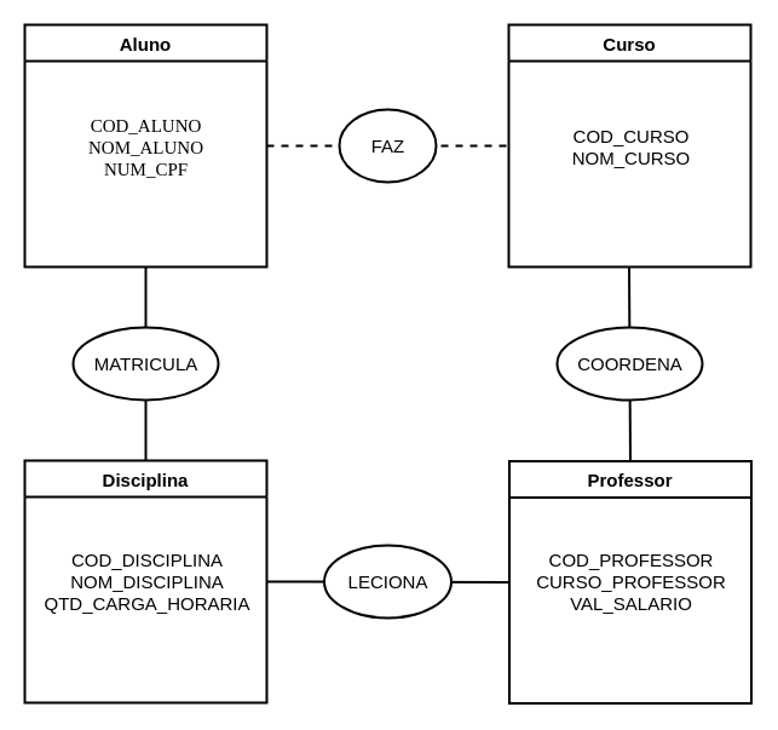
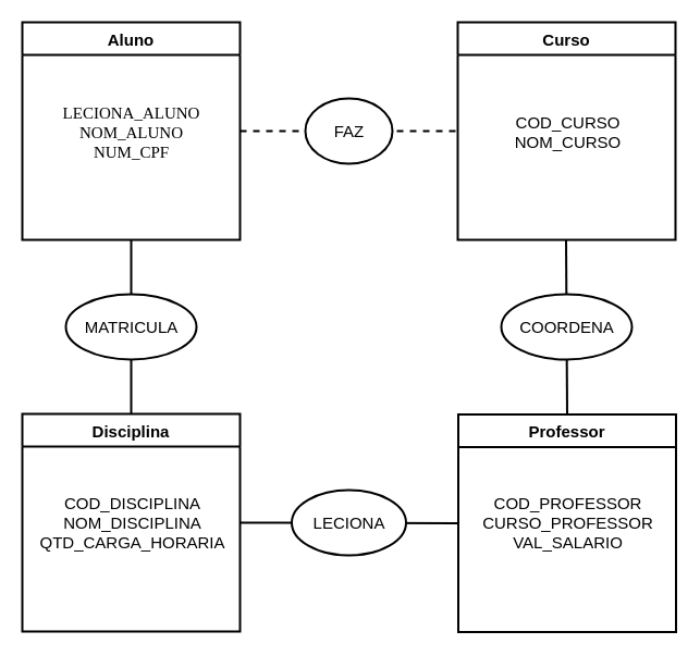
  <mxCell id="0" />
  <mxCell id="1" parent="0" />
  <mxCell id="2" value="" style="endArrow=none;html=1;rounded=0;exitX=0.5;exitY=0;exitDx=0;exitDy=0;strokeWidth=2;fontSize=15;textDirection=ltr;" edge="1" parent="1" source="10"><mxGeometry width="50" height="50" relative="1" as="geometry"><mxPoint x="120.5" y="380" as="sourcePoint" /><mxPoint x="120" y="220" as="targetPoint" /></mxGeometry></mxCell>
  <mxCell id="3" value="" style="endArrow=none;html=1;rounded=0;exitX=1;exitY=0.5;exitDx=0;exitDy=0;entryX=0;entryY=0.5;entryDx=0;entryDy=0;strokeWidth=2;fontSize=15;textDirection=ltr;" edge="1" parent="1" target="8"><mxGeometry width="50" height="50" relative="1" as="geometry"><mxPoint x="220" y="480" as="sourcePoint" /><mxPoint x="417.5" y="479.5" as="targetPoint" /></mxGeometry></mxCell>
  <mxCell id="4" value="" style="endArrow=none;html=1;rounded=0;exitX=0.5;exitY=0;exitDx=0;exitDy=0;strokeWidth=2;fontSize=15;textDirection=ltr;" edge="1" parent="1" source="8"><mxGeometry width="50" height="50" relative="1" as="geometry"><mxPoint x="519.5" y="370" as="sourcePoint" /><mxPoint x="519.5" y="220" as="targetPoint" /></mxGeometry></mxCell>
  <mxCell id="5" value="" style="endArrow=none;html=1;rounded=0;exitX=1;exitY=0.5;exitDx=0;exitDy=0;entryX=0;entryY=0.5;entryDx=0;entryDy=0;strokeWidth=2;fontSize=15;textDirection=ltr;dashed=1;" edge="1" parent="1" source="6" target="12"><mxGeometry width="50" height="50" relative="1" as="geometry"><mxPoint x="225" y="120" as="sourcePoint" /><mxPoint x="417.5" y="119.5" as="targetPoint" /></mxGeometry></mxCell>
  <mxCell id="6" value="Aluno" style="swimlane;startSize=30;strokeWidth=2;fontSize=15;textDirection=ltr;" vertex="1" parent="1"><mxGeometry x="20" y="20" width="200" height="200" as="geometry"><mxRectangle x="80" y="80" width="75" height="30" as="alternateBounds" /></mxGeometry></mxCell>
- <mxCell id="7" value="&lt;span style=&quot;font-family: Verdana; font-size: 15px;&quot;&gt;COD_ALUNO&lt;br style=&quot;font-size: 15px;&quot;&gt;&lt;/span&gt;&lt;span style=&quot;font-family: Verdana; font-size: 15px;&quot;&gt;NOM_ALUNO&lt;/span&gt;&lt;br style=&quot;font-family: Verdana; font-size: 15px;&quot;&gt;&lt;span style=&quot;font-family: Verdana; font-size: 15px;&quot;&gt;NUM_CPF&lt;/span&gt;" style="text;html=1;align=center;verticalAlign=middle;resizable=0;points=[];autosize=1;strokeWidth=2;fontSize=15;textDirection=ltr;" vertex="1" parent="6"><mxGeometry x="32.5" y="63" width="135" height="75" as="geometry" /></mxCell>
+ <mxCell id="7" value="&lt;span style=&quot;font-family: Verdana; font-size: 15px;&quot;&gt;LECIONA_ALUNO&lt;br style=&quot;font-size: 15px;&quot;&gt;&lt;/span&gt;&lt;span style=&quot;font-family: Verdana; font-size: 15px;&quot;&gt;NOM_ALUNO&lt;/span&gt;&lt;br style=&quot;font-family: Verdana; font-size: 15px;&quot;&gt;&lt;span style=&quot;font-family: Verdana; font-size: 15px;&quot;&gt;NUM_CPF&lt;/span&gt;" style="text;html=1;align=center;verticalAlign=middle;resizable=0;points=[];autosize=1;strokeWidth=2;fontSize=15;textDirection=ltr;" vertex="1" parent="6"><mxGeometry x="32.5" y="63" width="135" height="75" as="geometry" /></mxCell>
  <mxCell id="8" value="Professor" style="swimlane;startSize=30;strokeWidth=2;fontSize=15;textDirection=ltr;" vertex="1" parent="1"><mxGeometry x="420.5" y="380.5" width="200" height="200" as="geometry"><mxRectangle x="480" y="440" width="105" height="30" as="alternateBounds" /></mxGeometry></mxCell>
  <mxCell id="9" value="&lt;font style=&quot;font-size: 15px;&quot;&gt;COD_PROFESSOR&lt;br style=&quot;font-size: 15px;&quot;&gt;CURSO_PROFESSOR&lt;br style=&quot;font-size: 15px;&quot;&gt;VAL_SALARIO&lt;/font&gt;" style="text;html=1;align=center;verticalAlign=middle;resizable=0;points=[];autosize=1;strokeWidth=2;fontSize=15;textDirection=ltr;" vertex="1" parent="8"><mxGeometry x="17.5" y="62" width="165" height="75" as="geometry" /></mxCell>
  <mxCell id="10" value="Disciplina" style="swimlane;startSize=30;strokeWidth=2;fontSize=15;textDirection=ltr;" vertex="1" parent="1"><mxGeometry x="20" y="380" width="200" height="200" as="geometry"><mxRectangle x="80" y="440" width="105" height="30" as="alternateBounds" /></mxGeometry></mxCell>
  <mxCell id="11" value="&lt;font style=&quot;font-size: 15px;&quot;&gt;COD_DISCIPLINA&lt;br style=&quot;font-size: 15px;&quot;&gt;NOM_DISCIPLINA&lt;br style=&quot;font-size: 15px;&quot;&gt;QTD_CARGA_HORARIA&lt;br style=&quot;font-size: 15px;&quot;&gt;&lt;/font&gt;" style="text;html=1;align=center;verticalAlign=middle;resizable=0;points=[];autosize=1;strokeWidth=2;fontSize=15;textDirection=ltr;" vertex="1" parent="10"><mxGeometry x="3.5" y="62.5" width="195" height="75" as="geometry" /></mxCell>
  <mxCell id="12" value="Curso" style="swimlane;startSize=30;strokeWidth=2;fontSize=15;textDirection=ltr;" vertex="1" parent="1"><mxGeometry x="420" y="20" width="200" height="200" as="geometry"><mxRectangle x="480" y="80" width="90" height="30" as="alternateBounds" /></mxGeometry></mxCell>
  <mxCell id="13" value="&lt;font style=&quot;font-size: 15px;&quot;&gt;COD_CURSO&lt;br style=&quot;font-size: 15px;&quot;&gt;NOM_CURSO&lt;/font&gt;" style="text;html=1;align=center;verticalAlign=middle;resizable=0;points=[];autosize=1;strokeWidth=2;fontSize=15;textDirection=ltr;" vertex="1" parent="12"><mxGeometry x="33" y="78" width="135" height="45" as="geometry" /></mxCell>
  <mxCell id="14" value="" style="ellipse;whiteSpace=wrap;html=1;strokeWidth=2;fontSize=15;textDirection=ltr;" vertex="1" parent="1"><mxGeometry x="60" y="270" width="120" height="60" as="geometry" /></mxCell>
  <mxCell id="15" value="&lt;font style=&quot;font-size: 15px;&quot;&gt;MATRICULA&lt;/font&gt;" style="text;html=1;align=center;verticalAlign=middle;resizable=0;points=[];autosize=1;strokeWidth=2;fontSize=15;textDirection=ltr;" vertex="1" parent="1"><mxGeometry x="60" y="285" width="120" height="30" as="geometry" /></mxCell>
  <mxCell id="16" value="" style="ellipse;whiteSpace=wrap;html=1;strokeWidth=2;fontSize=15;textDirection=ltr;" vertex="1" parent="1"><mxGeometry x="267.5" y="450" width="105" height="60" as="geometry" /></mxCell>
  <mxCell id="17" value="" style="ellipse;whiteSpace=wrap;html=1;strokeWidth=2;fontSize=15;textDirection=ltr;" vertex="1" parent="1"><mxGeometry x="460" y="270" width="120" height="60" as="geometry" /></mxCell>
  <mxCell id="18" value="" style="ellipse;whiteSpace=wrap;html=1;strokeWidth=2;fontSize=15;textDirection=ltr;" vertex="1" parent="1"><mxGeometry x="280" y="90" width="80" height="60" as="geometry" /></mxCell>
  <mxCell id="19" value="&lt;font style=&quot;font-size: 15px;&quot;&gt;FAZ&lt;/font&gt;" style="text;html=1;align=center;verticalAlign=middle;resizable=0;points=[];autosize=1;strokeWidth=2;fontSize=15;textDirection=ltr;" vertex="1" parent="1"><mxGeometry x="290" y="105" width="60" height="30" as="geometry" /></mxCell>
  <mxCell id="20" value="&lt;font style=&quot;font-size: 15px;&quot;&gt;COORDENA&lt;/font&gt;" style="text;html=1;align=center;verticalAlign=middle;resizable=0;points=[];autosize=1;strokeWidth=2;fontSize=15;textDirection=ltr;" vertex="1" parent="1"><mxGeometry x="460" y="285" width="120" height="30" as="geometry" /></mxCell>
  <mxCell id="21" value="&lt;font style=&quot;font-size: 15px;&quot;&gt;LECIONA&lt;/font&gt;" style="text;html=1;align=center;verticalAlign=middle;resizable=0;points=[];autosize=1;strokeWidth=2;fontSize=15;textDirection=ltr;" vertex="1" parent="1"><mxGeometry x="275" y="465" width="90" height="30" as="geometry" /></mxCell>
